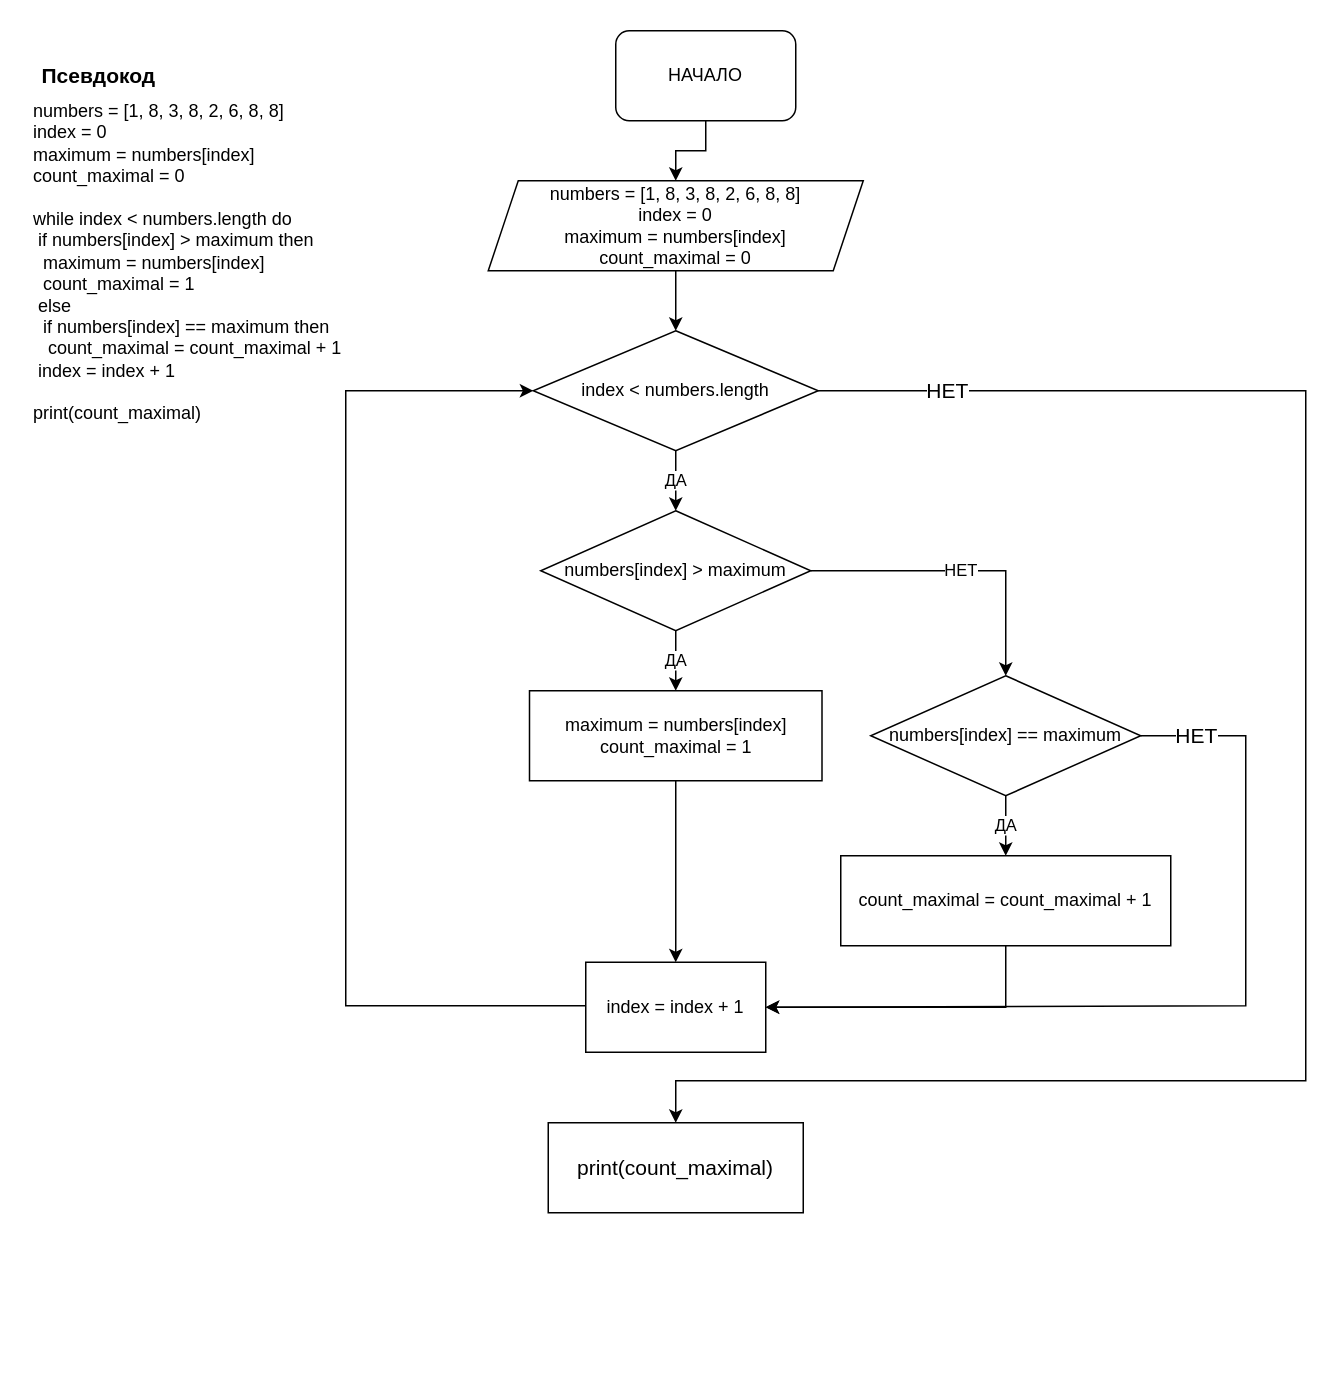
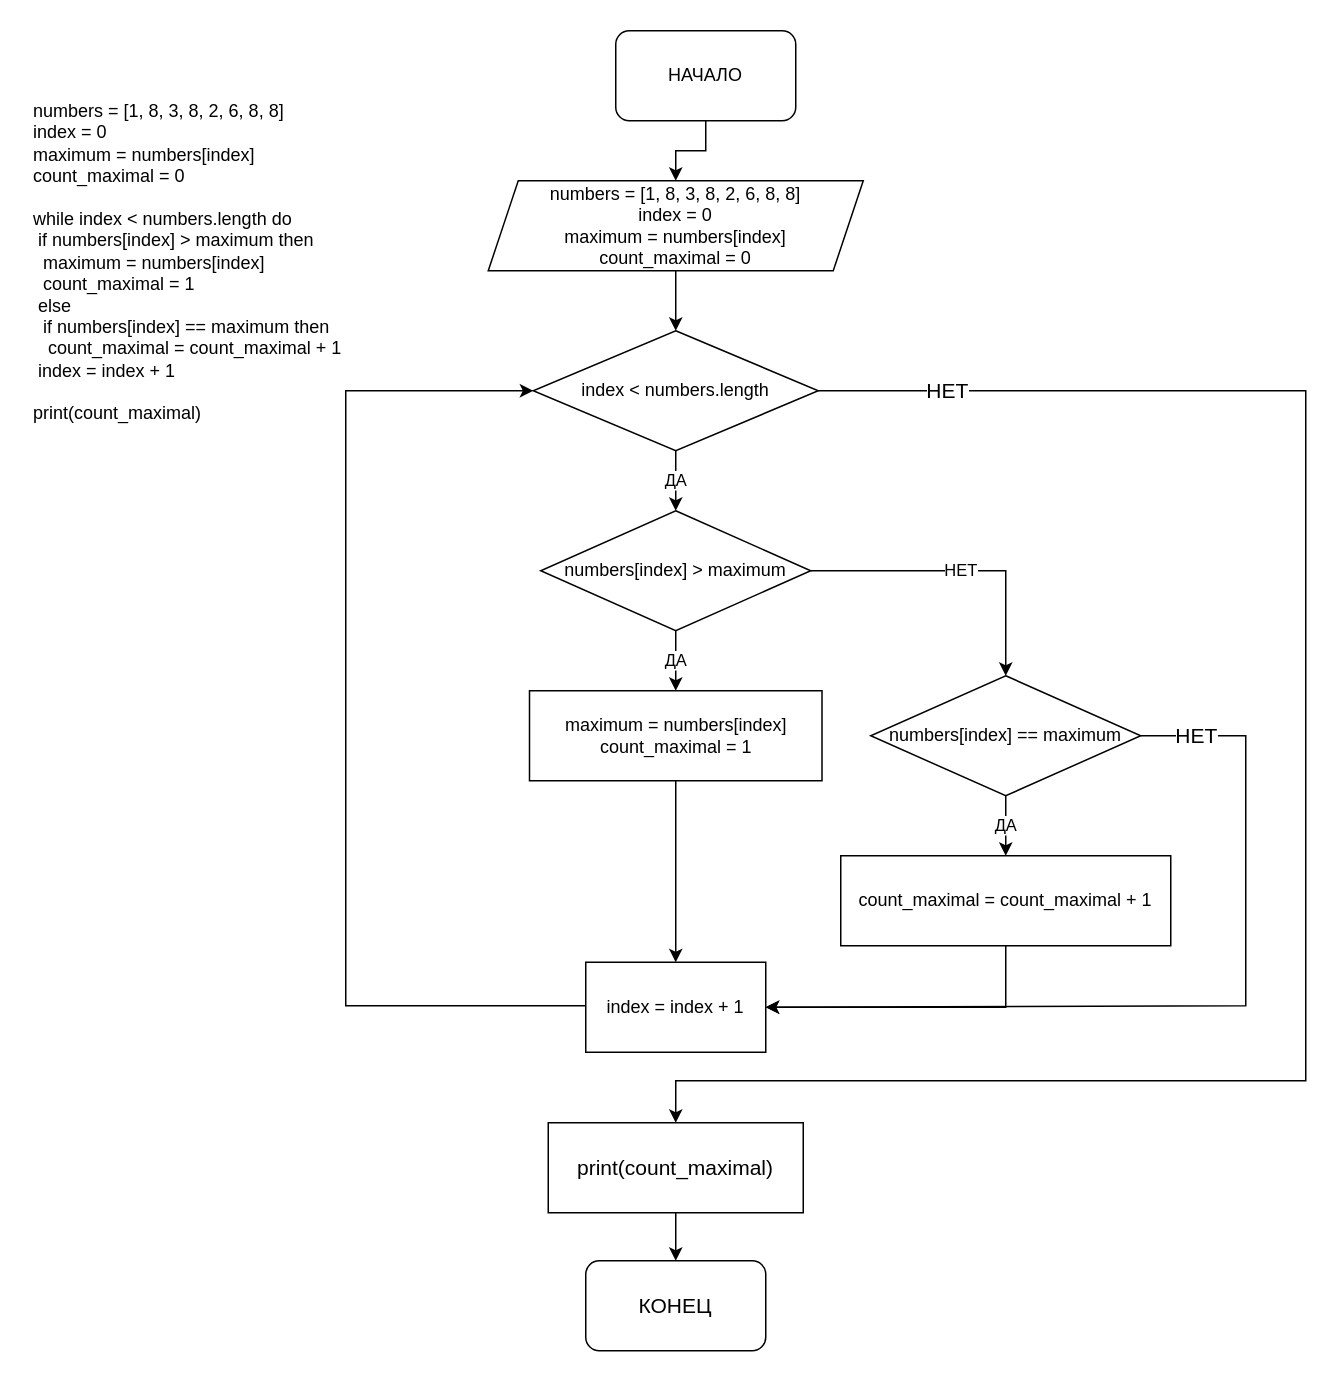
  <mxCell id="0" />
  <mxCell id="1" parent="0" />
  <mxCell id="2" style="edgeStyle=orthogonalEdgeStyle;rounded=0;orthogonalLoop=1;jettySize=auto;html=1;exitX=0.5;exitY=1;exitDx=0;exitDy=0;" parent="1" source="3" target="5" edge="1"><mxGeometry relative="1" as="geometry" /></mxCell>
  <mxCell id="3" value="НАЧАЛО" style="rounded=1;whiteSpace=wrap;html=1;" parent="1" vertex="1"><mxGeometry x="410" y="20" width="120" height="60" as="geometry" /></mxCell>
  <mxCell id="4" style="edgeStyle=orthogonalEdgeStyle;rounded=0;orthogonalLoop=1;jettySize=auto;html=1;exitX=0.5;exitY=1;exitDx=0;exitDy=0;entryX=0.5;entryY=0;entryDx=0;entryDy=0;" parent="1" source="5" target="8" edge="1"><mxGeometry relative="1" as="geometry" /></mxCell>
  <mxCell id="5" value="&lt;div&gt;numbers = [1, 8, 3, 8, 2, 6, 8, 8]&lt;/div&gt;&lt;div&gt;index = 0&lt;/div&gt;&lt;div&gt;maximum = numbers[index]&lt;/div&gt;&lt;div&gt;count_maximal = 0&lt;/div&gt;" style="shape=parallelogram;perimeter=parallelogramPerimeter;whiteSpace=wrap;html=1;fixedSize=1;" parent="1" vertex="1"><mxGeometry x="325" y="120" width="250" height="60" as="geometry" /></mxCell>
  <mxCell id="6" value="ДА" style="edgeStyle=orthogonalEdgeStyle;rounded=0;orthogonalLoop=1;jettySize=auto;html=1;exitX=0.5;exitY=1;exitDx=0;exitDy=0;entryX=0.5;entryY=0;entryDx=0;entryDy=0;" parent="1" source="8" target="11" edge="1"><mxGeometry relative="1" as="geometry" /></mxCell>
  <mxCell id="7" value="НЕТ" style="edgeStyle=orthogonalEdgeStyle;rounded=0;orthogonalLoop=1;jettySize=auto;html=1;exitX=1;exitY=0.5;exitDx=0;exitDy=0;entryX=0.5;entryY=0;entryDx=0;entryDy=0;fontSize=14;" parent="1" source="8" target="24" edge="1"><mxGeometry x="-0.86" relative="1" as="geometry"><Array as="points"><mxPoint x="870" y="260" /><mxPoint x="870" y="720" /><mxPoint x="450" y="720" /></Array><mxPoint as="offset" /></mxGeometry></mxCell>
  <mxCell id="8" value="index &amp;lt; numbers.length" style="rhombus;whiteSpace=wrap;html=1;" parent="1" vertex="1"><mxGeometry x="355" y="220" width="190" height="80" as="geometry" /></mxCell>
  <mxCell id="9" value="ДА" style="edgeStyle=orthogonalEdgeStyle;rounded=0;orthogonalLoop=1;jettySize=auto;html=1;exitX=0.5;exitY=1;exitDx=0;exitDy=0;entryX=0.5;entryY=0;entryDx=0;entryDy=0;" parent="1" source="11" target="13" edge="1"><mxGeometry relative="1" as="geometry" /></mxCell>
  <mxCell id="10" value="НЕТ" style="edgeStyle=orthogonalEdgeStyle;rounded=0;orthogonalLoop=1;jettySize=auto;html=1;exitX=1;exitY=0.5;exitDx=0;exitDy=0;entryX=0.5;entryY=0;entryDx=0;entryDy=0;" parent="1" source="11" target="16" edge="1"><mxGeometry relative="1" as="geometry" /></mxCell>
  <mxCell id="11" value="numbers[index] &amp;gt; maximum" style="rhombus;whiteSpace=wrap;html=1;" parent="1" vertex="1"><mxGeometry x="360" y="340" width="180" height="80" as="geometry" /></mxCell>
  <mxCell id="12" style="edgeStyle=orthogonalEdgeStyle;rounded=0;orthogonalLoop=1;jettySize=auto;html=1;exitX=0.5;exitY=1;exitDx=0;exitDy=0;entryX=0.5;entryY=0;entryDx=0;entryDy=0;fontSize=14;" parent="1" source="13" target="20" edge="1"><mxGeometry relative="1" as="geometry" /></mxCell>
  <mxCell id="13" value="maximum = numbers[index] &lt;br&gt;count_maximal = 1" style="rounded=0;whiteSpace=wrap;html=1;" parent="1" vertex="1"><mxGeometry x="352.5" y="460" width="195" height="60" as="geometry" /></mxCell>
  <mxCell id="14" value="ДА" style="edgeStyle=orthogonalEdgeStyle;rounded=0;orthogonalLoop=1;jettySize=auto;html=1;exitX=0.5;exitY=1;exitDx=0;exitDy=0;entryX=0.5;entryY=0;entryDx=0;entryDy=0;" parent="1" source="16" target="18" edge="1"><mxGeometry relative="1" as="geometry" /></mxCell>
  <mxCell id="15" value="НЕТ" style="edgeStyle=orthogonalEdgeStyle;rounded=0;orthogonalLoop=1;jettySize=auto;html=1;exitX=1;exitY=0.5;exitDx=0;exitDy=0;entryX=1;entryY=0.5;entryDx=0;entryDy=0;fontSize=14;" parent="1" source="16" target="20" edge="1"><mxGeometry x="-0.87" relative="1" as="geometry"><Array as="points"><mxPoint x="830" y="490" /><mxPoint x="830" y="670" /></Array><mxPoint as="offset" /></mxGeometry></mxCell>
  <mxCell id="16" value="numbers[index] == maximum" style="rhombus;whiteSpace=wrap;html=1;" parent="1" vertex="1"><mxGeometry x="580" y="450" width="180" height="80" as="geometry" /></mxCell>
  <mxCell id="17" style="edgeStyle=orthogonalEdgeStyle;rounded=0;orthogonalLoop=1;jettySize=auto;html=1;exitX=0.5;exitY=1;exitDx=0;exitDy=0;entryX=1;entryY=0.5;entryDx=0;entryDy=0;fontSize=14;" parent="1" source="18" target="20" edge="1"><mxGeometry relative="1" as="geometry" /></mxCell>
  <mxCell id="18" value="count_maximal = count_maximal + 1" style="rounded=0;whiteSpace=wrap;html=1;" parent="1" vertex="1"><mxGeometry x="560" y="570" width="220" height="60" as="geometry" /></mxCell>
  <mxCell id="19" style="edgeStyle=orthogonalEdgeStyle;rounded=0;orthogonalLoop=1;jettySize=auto;html=1;exitX=0;exitY=0.5;exitDx=0;exitDy=0;entryX=0;entryY=0.5;entryDx=0;entryDy=0;fontSize=14;" parent="1" source="20" target="8" edge="1"><mxGeometry relative="1" as="geometry"><Array as="points"><mxPoint x="390" y="670" /><mxPoint x="230" y="670" /><mxPoint x="230" y="260" /></Array></mxGeometry></mxCell>
  <mxCell id="20" value="index = index + 1" style="rounded=0;whiteSpace=wrap;html=1;" parent="1" vertex="1"><mxGeometry x="390" y="641" width="120" height="60" as="geometry" /></mxCell>
  <mxCell id="21" value="numbers = [1, 8, 3, 8, 2, 6, 8, 8]&lt;br&gt;index = 0&lt;br&gt;maximum = numbers[index]&lt;br&gt;count_maximal = 0&lt;br&gt;&lt;br&gt;while index &amp;lt; numbers.length do&lt;br&gt; &lt;span style=&quot;white-space: pre&quot;&gt; &lt;/span&gt;if numbers[index] &amp;gt; maximum then&amp;nbsp;&lt;br&gt;  &lt;span style=&quot;white-space: pre&quot;&gt; &lt;/span&gt;&lt;span style=&quot;white-space: pre&quot;&gt; &lt;/span&gt;maximum = numbers[index] &lt;br&gt;&lt;span style=&quot;white-space: pre&quot;&gt; &lt;/span&gt;&lt;span style=&quot;white-space: pre&quot;&gt; &lt;/span&gt;count_maximal = 1&lt;br&gt; &lt;span style=&quot;white-space: pre&quot;&gt; &lt;/span&gt;else&lt;br&gt;  &lt;span style=&quot;white-space: pre&quot;&gt; &lt;span style=&quot;white-space: pre&quot;&gt; &lt;/span&gt;&lt;/span&gt;if numbers[index] == maximum then&amp;nbsp;&lt;br&gt;   &lt;span style=&quot;white-space: pre&quot;&gt; &lt;/span&gt;&lt;span style=&quot;white-space: pre&quot;&gt; &lt;span style=&quot;white-space: pre&quot;&gt; &lt;/span&gt;&lt;/span&gt;count_maximal = count_maximal + 1&lt;br&gt; &lt;span style=&quot;white-space: pre&quot;&gt; &lt;/span&gt;index = index + 1&lt;br&gt;&lt;br&gt;print(count_maximal)" style="text;whiteSpace=wrap;html=1;" parent="1" vertex="1"><mxGeometry x="20" y="60" width="230" height="210" as="geometry" /></mxCell>
- <mxCell id="22" value="Псевдокод" style="text;html=1;resizable=0;autosize=1;align=center;verticalAlign=middle;points=[];fillColor=none;strokeColor=none;rounded=0;fontStyle=1;fontSize=14;" parent="1" vertex="1"><mxGeometry x="20" y="40" width="90" height="20" as="geometry" /></mxCell>
+ <mxCell id="23" style="edgeStyle=orthogonalEdgeStyle;rounded=0;orthogonalLoop=1;jettySize=auto;html=1;exitX=0.5;exitY=1;exitDx=0;exitDy=0;entryX=0.5;entryY=0;entryDx=0;entryDy=0;fontSize=14;" parent="1" source="24" target="25" edge="1"><mxGeometry relative="1" as="geometry" /></mxCell>
  <mxCell id="24" value="print(count_maximal)" style="rounded=0;whiteSpace=wrap;html=1;fontSize=14;" parent="1" vertex="1"><mxGeometry x="365" y="748" width="170" height="60" as="geometry" /></mxCell>
+ <mxCell id="25" value="КОНЕЦ" style="rounded=1;whiteSpace=wrap;html=1;fontSize=14;" parent="1" vertex="1"><mxGeometry x="390" y="840" width="120" height="60" as="geometry" /></mxCell>
